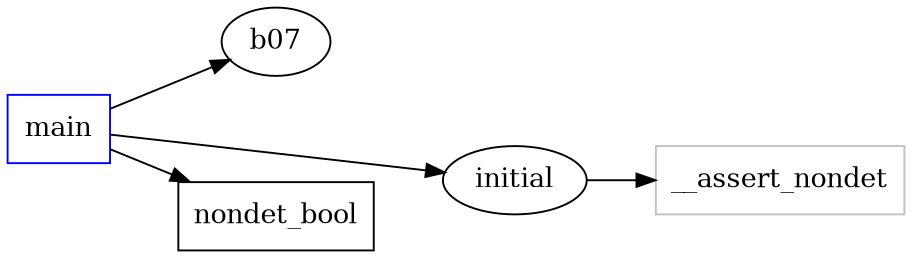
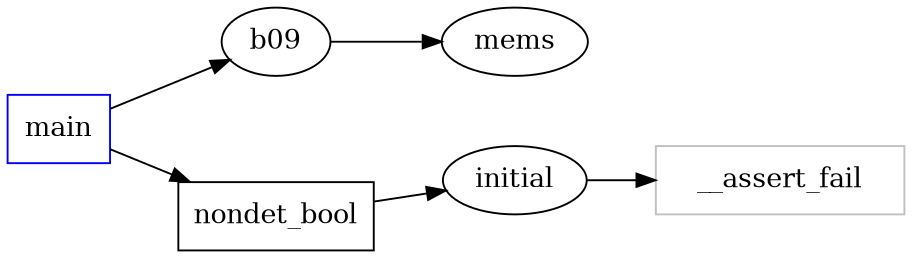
  digraph {
    rankdir=LR
    main [color=blue shape=box]
-   b07
+   b07 [label=b09]
    initial
    nondet_bool [color=black shape=box]
-   __assert_fail [color=grey shape=box label=__assert_nondet]
+   mems
+   __assert_fail [color=grey shape=box]
    main -> b07
-   main -> initial
+   nondet_bool -> initial
    main -> nondet_bool
+   b07 -> mems
    initial -> __assert_fail
  }
